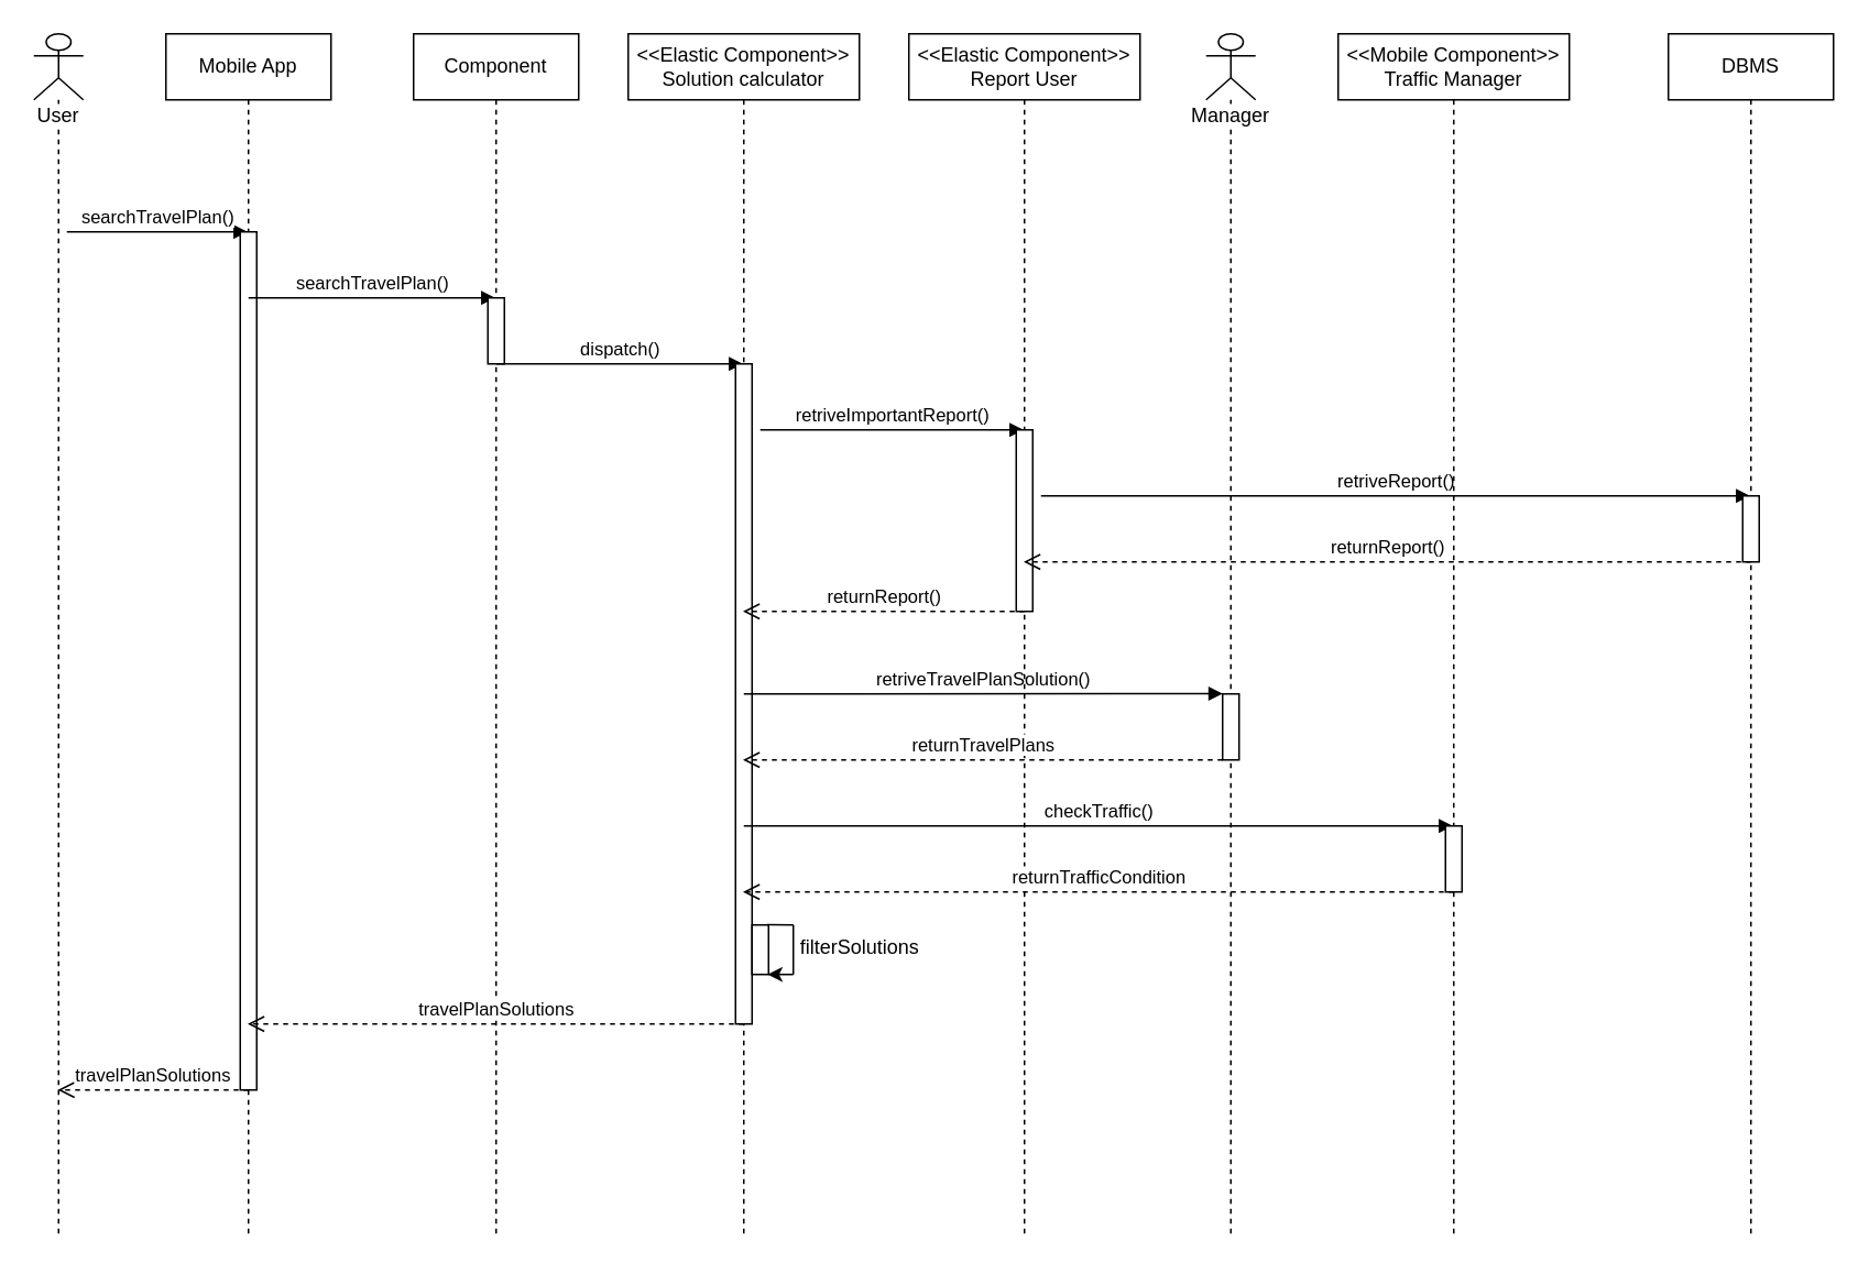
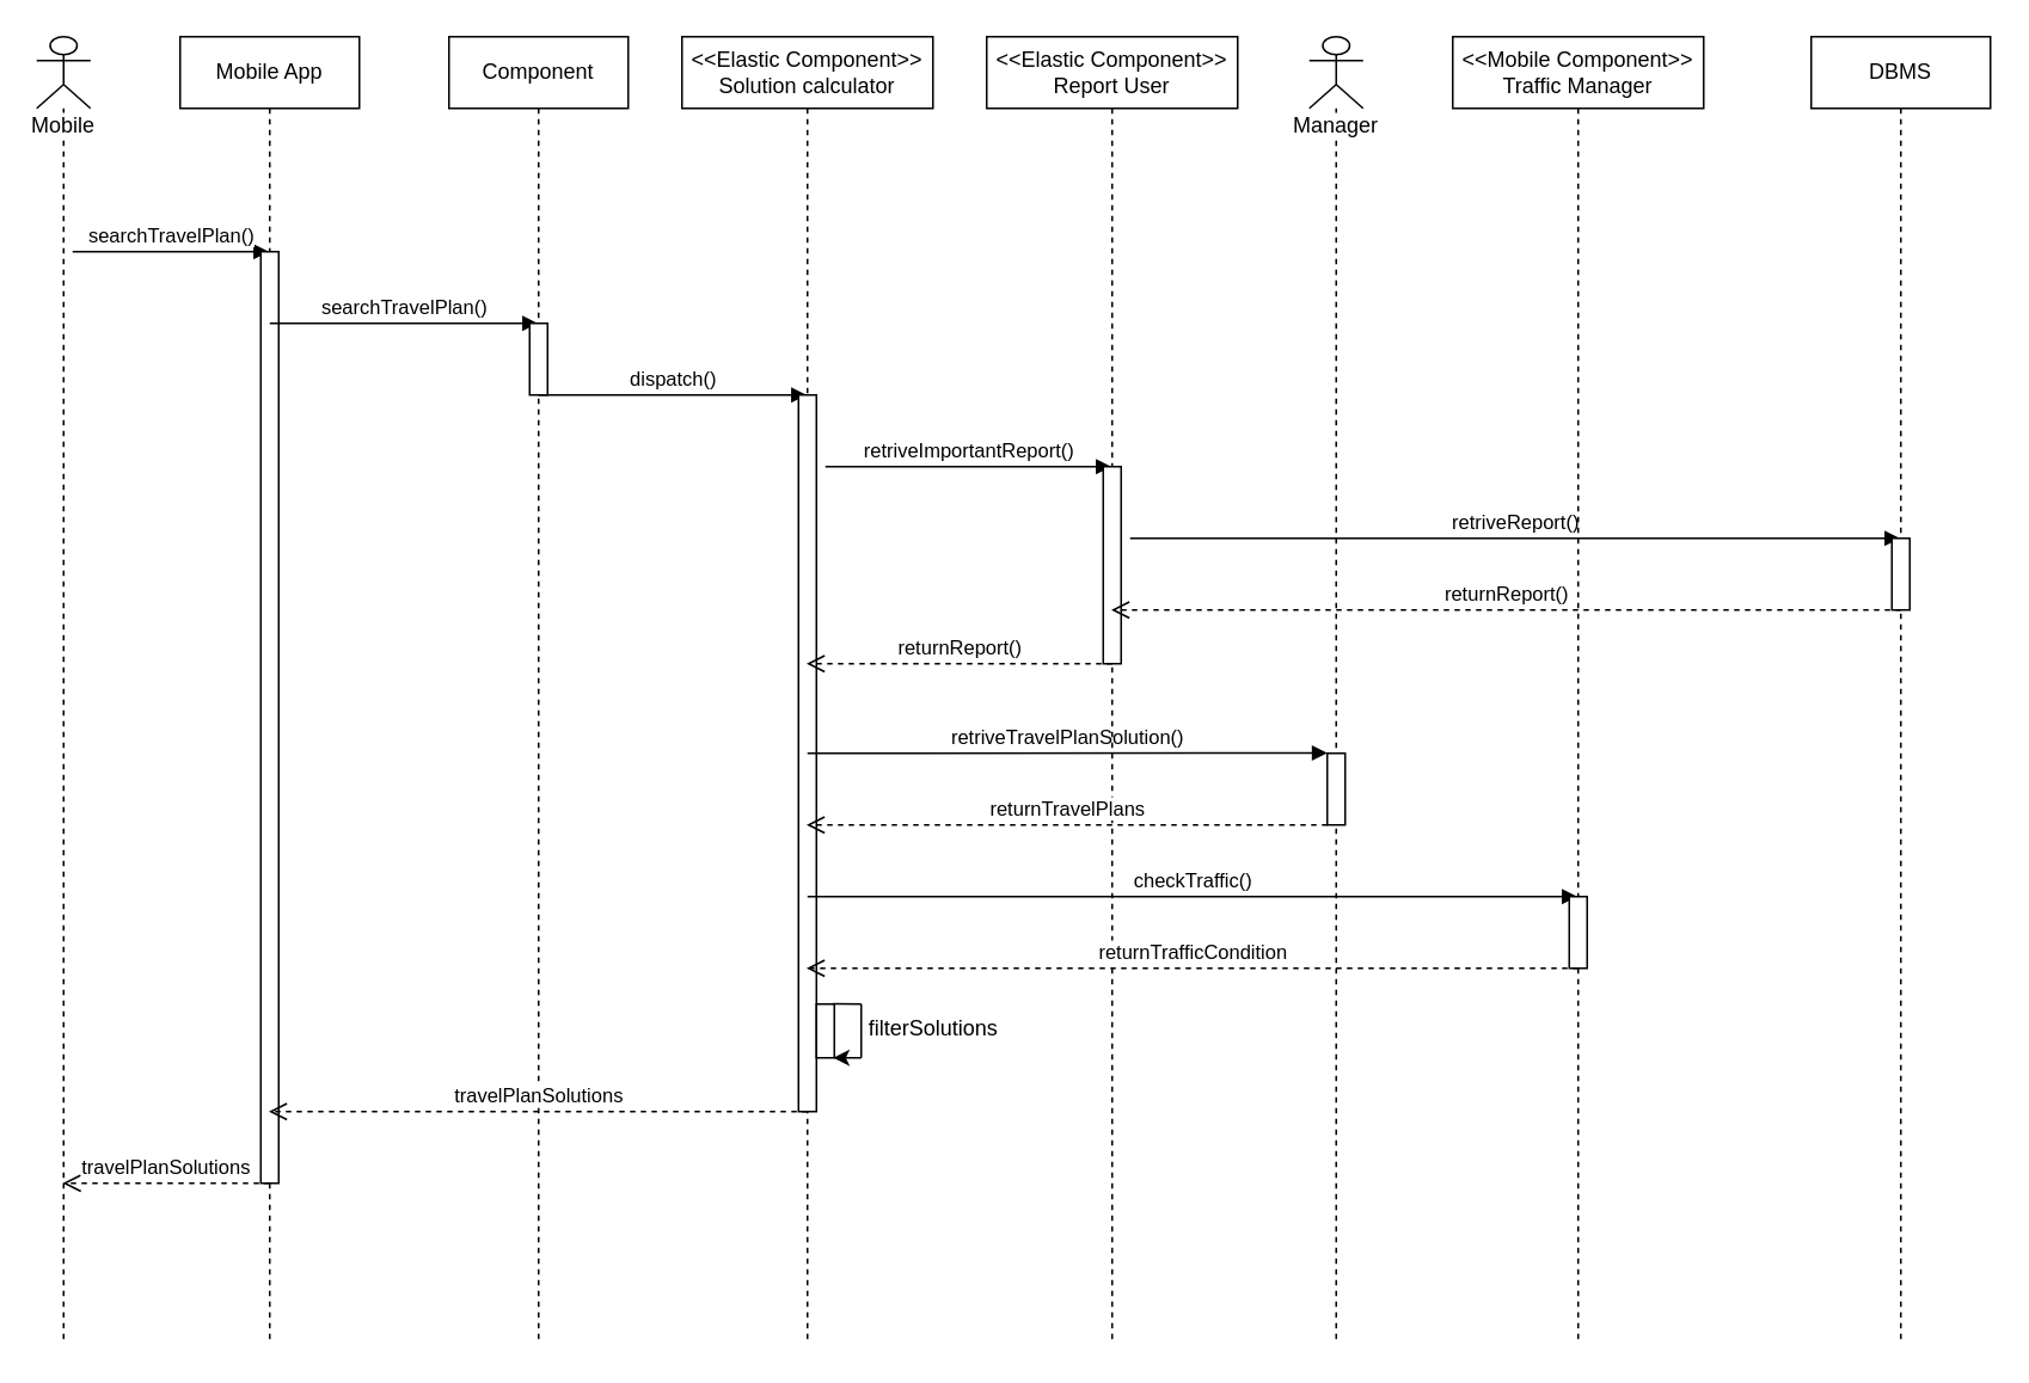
  <mxCell id="0" />
  <mxCell id="1" parent="0" />
- <mxCell id="2" value="User" style="shape=umlLifeline;participant=umlActor;perimeter=lifelinePerimeter;whiteSpace=wrap;html=1;container=1;collapsible=0;recursiveResize=0;verticalAlign=top;spacingTop=36;labelBackgroundColor=#ffffff;outlineConnect=0;" vertex="1" parent="1"><mxGeometry x="20" y="20" width="30" height="730" as="geometry" /></mxCell>
+ <mxCell id="2" value="Mobile" style="shape=umlLifeline;participant=umlActor;perimeter=lifelinePerimeter;whiteSpace=wrap;html=1;container=1;collapsible=0;recursiveResize=0;verticalAlign=top;spacingTop=36;labelBackgroundColor=#ffffff;outlineConnect=0;" vertex="1" parent="1"><mxGeometry x="20" y="20" width="30" height="730" as="geometry" /></mxCell>
  <mxCell id="3" value="searchTravelPlan()" style="html=1;verticalAlign=bottom;endArrow=block;" edge="1" parent="2" target="4"><mxGeometry width="80" relative="1" as="geometry"><mxPoint x="20" y="120" as="sourcePoint" /><mxPoint x="100" y="120" as="targetPoint" /></mxGeometry></mxCell>
  <mxCell id="4" value="Mobile App" style="shape=umlLifeline;perimeter=lifelinePerimeter;whiteSpace=wrap;html=1;container=1;collapsible=0;recursiveResize=0;outlineConnect=0;" vertex="1" parent="1"><mxGeometry x="100" y="20" width="100" height="730" as="geometry" /></mxCell>
  <mxCell id="5" value="" style="html=1;points=[];perimeter=orthogonalPerimeter;" vertex="1" parent="4"><mxGeometry x="45" y="120" width="10" height="520" as="geometry" /></mxCell>
  <mxCell id="6" value="searchTravelPlan()" style="html=1;verticalAlign=bottom;endArrow=block;" edge="1" parent="4" target="7"><mxGeometry width="80" relative="1" as="geometry"><mxPoint x="50" y="160" as="sourcePoint" /><mxPoint x="130" y="160" as="targetPoint" /></mxGeometry></mxCell>
  <mxCell id="7" value="Component" style="shape=umlLifeline;perimeter=lifelinePerimeter;whiteSpace=wrap;html=1;container=1;collapsible=0;recursiveResize=0;outlineConnect=0;" vertex="1" parent="1"><mxGeometry x="250" y="20" width="100" height="730" as="geometry" /></mxCell>
  <mxCell id="8" value="" style="html=1;points=[];perimeter=orthogonalPerimeter;" vertex="1" parent="7"><mxGeometry x="45" y="160" width="10" height="40" as="geometry" /></mxCell>
  <mxCell id="9" value="dispatch()" style="html=1;verticalAlign=bottom;endArrow=block;" edge="1" parent="7" target="10"><mxGeometry width="80" relative="1" as="geometry"><mxPoint x="50" y="200" as="sourcePoint" /><mxPoint x="130" y="200" as="targetPoint" /></mxGeometry></mxCell>
  <mxCell id="10" value="&amp;lt;&amp;lt;Elastic Component&amp;gt;&amp;gt;&lt;br&gt;Solution calculator" style="shape=umlLifeline;perimeter=lifelinePerimeter;whiteSpace=wrap;html=1;container=1;collapsible=0;recursiveResize=0;outlineConnect=0;" vertex="1" parent="1"><mxGeometry x="380" y="20" width="140" height="730" as="geometry" /></mxCell>
  <mxCell id="11" value="" style="html=1;points=[];perimeter=orthogonalPerimeter;" vertex="1" parent="10"><mxGeometry x="65" y="200" width="10" height="400" as="geometry" /></mxCell>
  <mxCell id="12" value="retriveImportantReport()" style="html=1;verticalAlign=bottom;endArrow=block;" edge="1" parent="10" target="17"><mxGeometry width="80" relative="1" as="geometry"><mxPoint x="80" y="240" as="sourcePoint" /><mxPoint x="160" y="240" as="targetPoint" /></mxGeometry></mxCell>
  <mxCell id="13" value="retriveTravelPlanSolution()" style="html=1;verticalAlign=bottom;endArrow=block;entryX=0;entryY=-0.003;entryDx=0;entryDy=0;entryPerimeter=0;" edge="1" parent="10" target="23"><mxGeometry width="80" relative="1" as="geometry"><mxPoint x="70" y="400" as="sourcePoint" /><mxPoint x="150" y="400" as="targetPoint" /></mxGeometry></mxCell>
  <mxCell id="14" value="checkTraffic()" style="html=1;verticalAlign=bottom;endArrow=block;" edge="1" parent="10" target="24"><mxGeometry width="80" relative="1" as="geometry"><mxPoint x="70" y="480" as="sourcePoint" /><mxPoint x="150" y="480" as="targetPoint" /></mxGeometry></mxCell>
  <mxCell id="15" value="" style="html=1;points=[];perimeter=orthogonalPerimeter;" vertex="1" parent="10"><mxGeometry x="75" y="540" width="10" height="30" as="geometry" /></mxCell>
  <mxCell id="16" value="" style="endArrow=none;html=1;" edge="1" parent="10"><mxGeometry width="50" height="50" relative="1" as="geometry"><mxPoint x="100" y="570" as="sourcePoint" /><mxPoint x="100" y="540" as="targetPoint" /></mxGeometry></mxCell>
  <mxCell id="17" value="&amp;lt;&amp;lt;Elastic Component&amp;gt;&amp;gt;&lt;br&gt;Report User" style="shape=umlLifeline;perimeter=lifelinePerimeter;whiteSpace=wrap;html=1;container=1;collapsible=0;recursiveResize=0;outlineConnect=0;" vertex="1" parent="1"><mxGeometry x="550" y="20" width="140" height="730" as="geometry" /></mxCell>
  <mxCell id="18" value="" style="html=1;points=[];perimeter=orthogonalPerimeter;" vertex="1" parent="17"><mxGeometry x="65" y="240" width="10" height="110" as="geometry" /></mxCell>
  <mxCell id="19" value="retriveReport()" style="html=1;verticalAlign=bottom;endArrow=block;" edge="1" parent="17" target="26"><mxGeometry width="80" relative="1" as="geometry"><mxPoint x="80" y="280" as="sourcePoint" /><mxPoint x="160" y="280" as="targetPoint" /></mxGeometry></mxCell>
  <mxCell id="20" value="returnTravelPlans" style="html=1;verticalAlign=bottom;endArrow=open;dashed=1;endSize=8;" edge="1" parent="17" target="10"><mxGeometry relative="1" as="geometry"><mxPoint x="190" y="440" as="sourcePoint" /><mxPoint x="110" y="440" as="targetPoint" /></mxGeometry></mxCell>
  <mxCell id="21" value="" style="endArrow=classic;html=1;entryX=0.947;entryY=1;entryDx=0;entryDy=0;entryPerimeter=0;" edge="1" parent="17" target="15"><mxGeometry width="50" height="50" relative="1" as="geometry"><mxPoint x="-70" y="570" as="sourcePoint" /><mxPoint x="50" y="580" as="targetPoint" /></mxGeometry></mxCell>
  <mxCell id="22" value="Manager" style="shape=umlLifeline;participant=umlActor;perimeter=lifelinePerimeter;whiteSpace=wrap;html=1;container=1;collapsible=0;recursiveResize=0;verticalAlign=top;spacingTop=36;labelBackgroundColor=#ffffff;outlineConnect=0;" vertex="1" parent="1"><mxGeometry x="730" y="20" width="30" height="730" as="geometry" /></mxCell>
  <mxCell id="23" value="" style="html=1;points=[];perimeter=orthogonalPerimeter;" vertex="1" parent="22"><mxGeometry x="10" y="400" width="10" height="40" as="geometry" /></mxCell>
  <mxCell id="24" value="&amp;lt;&amp;lt;Mobile Component&amp;gt;&amp;gt;&lt;br&gt;Traffic Manager" style="shape=umlLifeline;perimeter=lifelinePerimeter;whiteSpace=wrap;html=1;container=1;collapsible=0;recursiveResize=0;outlineConnect=0;" vertex="1" parent="1"><mxGeometry x="810" y="20" width="140" height="730" as="geometry" /></mxCell>
  <mxCell id="25" value="" style="html=1;points=[];perimeter=orthogonalPerimeter;" vertex="1" parent="24"><mxGeometry x="65" y="480" width="10" height="40" as="geometry" /></mxCell>
  <mxCell id="26" value="DBMS" style="shape=umlLifeline;perimeter=lifelinePerimeter;whiteSpace=wrap;html=1;container=1;collapsible=0;recursiveResize=0;outlineConnect=0;" vertex="1" parent="1"><mxGeometry x="1010" y="20" width="100" height="730" as="geometry" /></mxCell>
  <mxCell id="27" value="" style="html=1;points=[];perimeter=orthogonalPerimeter;" vertex="1" parent="26"><mxGeometry x="45" y="280" width="10" height="40" as="geometry" /></mxCell>
  <mxCell id="28" value="returnReport()" style="html=1;verticalAlign=bottom;endArrow=open;dashed=1;endSize=8;" edge="1" parent="1" target="17"><mxGeometry relative="1" as="geometry"><mxPoint x="1060" y="340" as="sourcePoint" /><mxPoint x="980" y="340" as="targetPoint" /></mxGeometry></mxCell>
  <mxCell id="29" value="returnReport()" style="html=1;verticalAlign=bottom;endArrow=open;dashed=1;endSize=8;" edge="1" parent="1" target="10"><mxGeometry relative="1" as="geometry"><mxPoint x="620" y="370" as="sourcePoint" /><mxPoint x="540" y="370" as="targetPoint" /></mxGeometry></mxCell>
  <mxCell id="30" value="returnTrafficCondition" style="html=1;verticalAlign=bottom;endArrow=open;dashed=1;endSize=8;" edge="1" parent="1" target="10"><mxGeometry relative="1" as="geometry"><mxPoint x="880" y="540" as="sourcePoint" /><mxPoint x="800" y="540" as="targetPoint" /></mxGeometry></mxCell>
  <mxCell id="31" value="" style="endArrow=none;html=1;exitX=0.907;exitY=-0.004;exitDx=0;exitDy=0;exitPerimeter=0;" edge="1" parent="1" source="15"><mxGeometry width="50" height="50" relative="1" as="geometry"><mxPoint x="530" y="630" as="sourcePoint" /><mxPoint x="480" y="560" as="targetPoint" /></mxGeometry></mxCell>
  <mxCell id="32" value="travelPlanSolutions" style="html=1;verticalAlign=bottom;endArrow=open;dashed=1;endSize=8;" edge="1" parent="1" target="4"><mxGeometry relative="1" as="geometry"><mxPoint x="450" y="620" as="sourcePoint" /><mxPoint x="370" y="620" as="targetPoint" /></mxGeometry></mxCell>
  <mxCell id="33" value="travelPlanSolutions" style="html=1;verticalAlign=bottom;endArrow=open;dashed=1;endSize=8;" edge="1" parent="1" target="2"><mxGeometry relative="1" as="geometry"><mxPoint x="150" y="660" as="sourcePoint" /><mxPoint x="70" y="660" as="targetPoint" /></mxGeometry></mxCell>
  <mxCell id="34" value="filterSolutions" style="text;html=1;align=center;verticalAlign=middle;resizable=0;points=[];;autosize=1;" vertex="1" parent="1"><mxGeometry x="475" y="564" width="90" height="20" as="geometry" /></mxCell>
